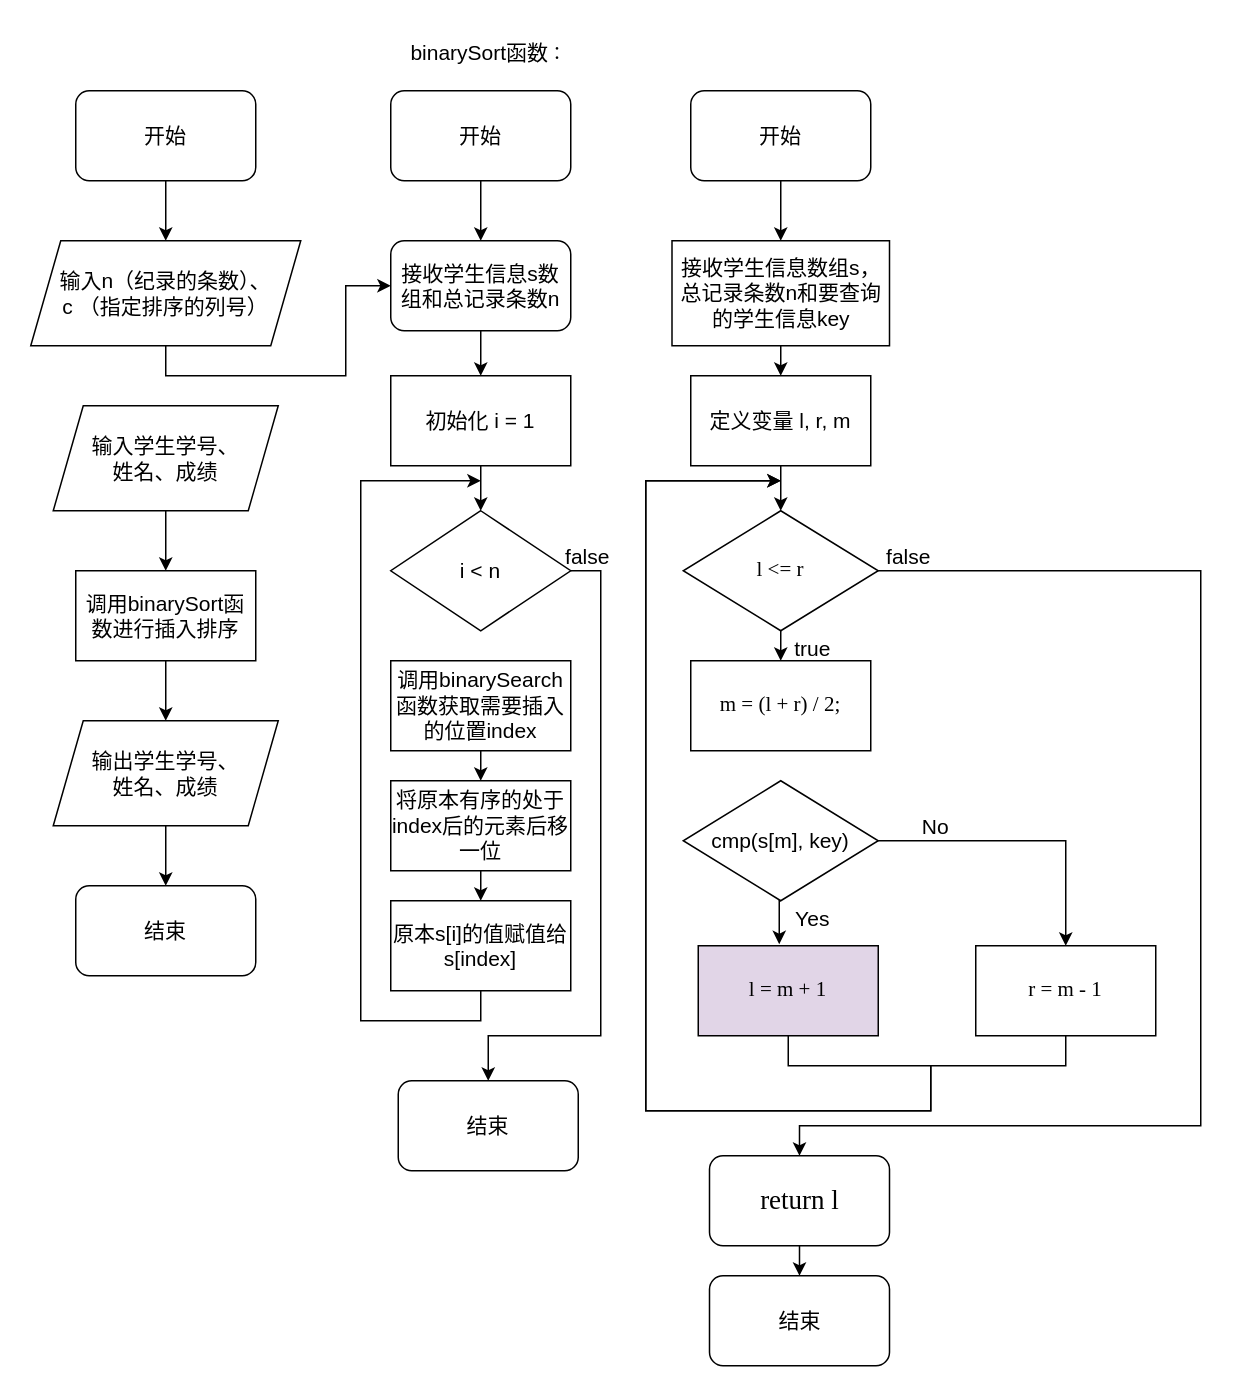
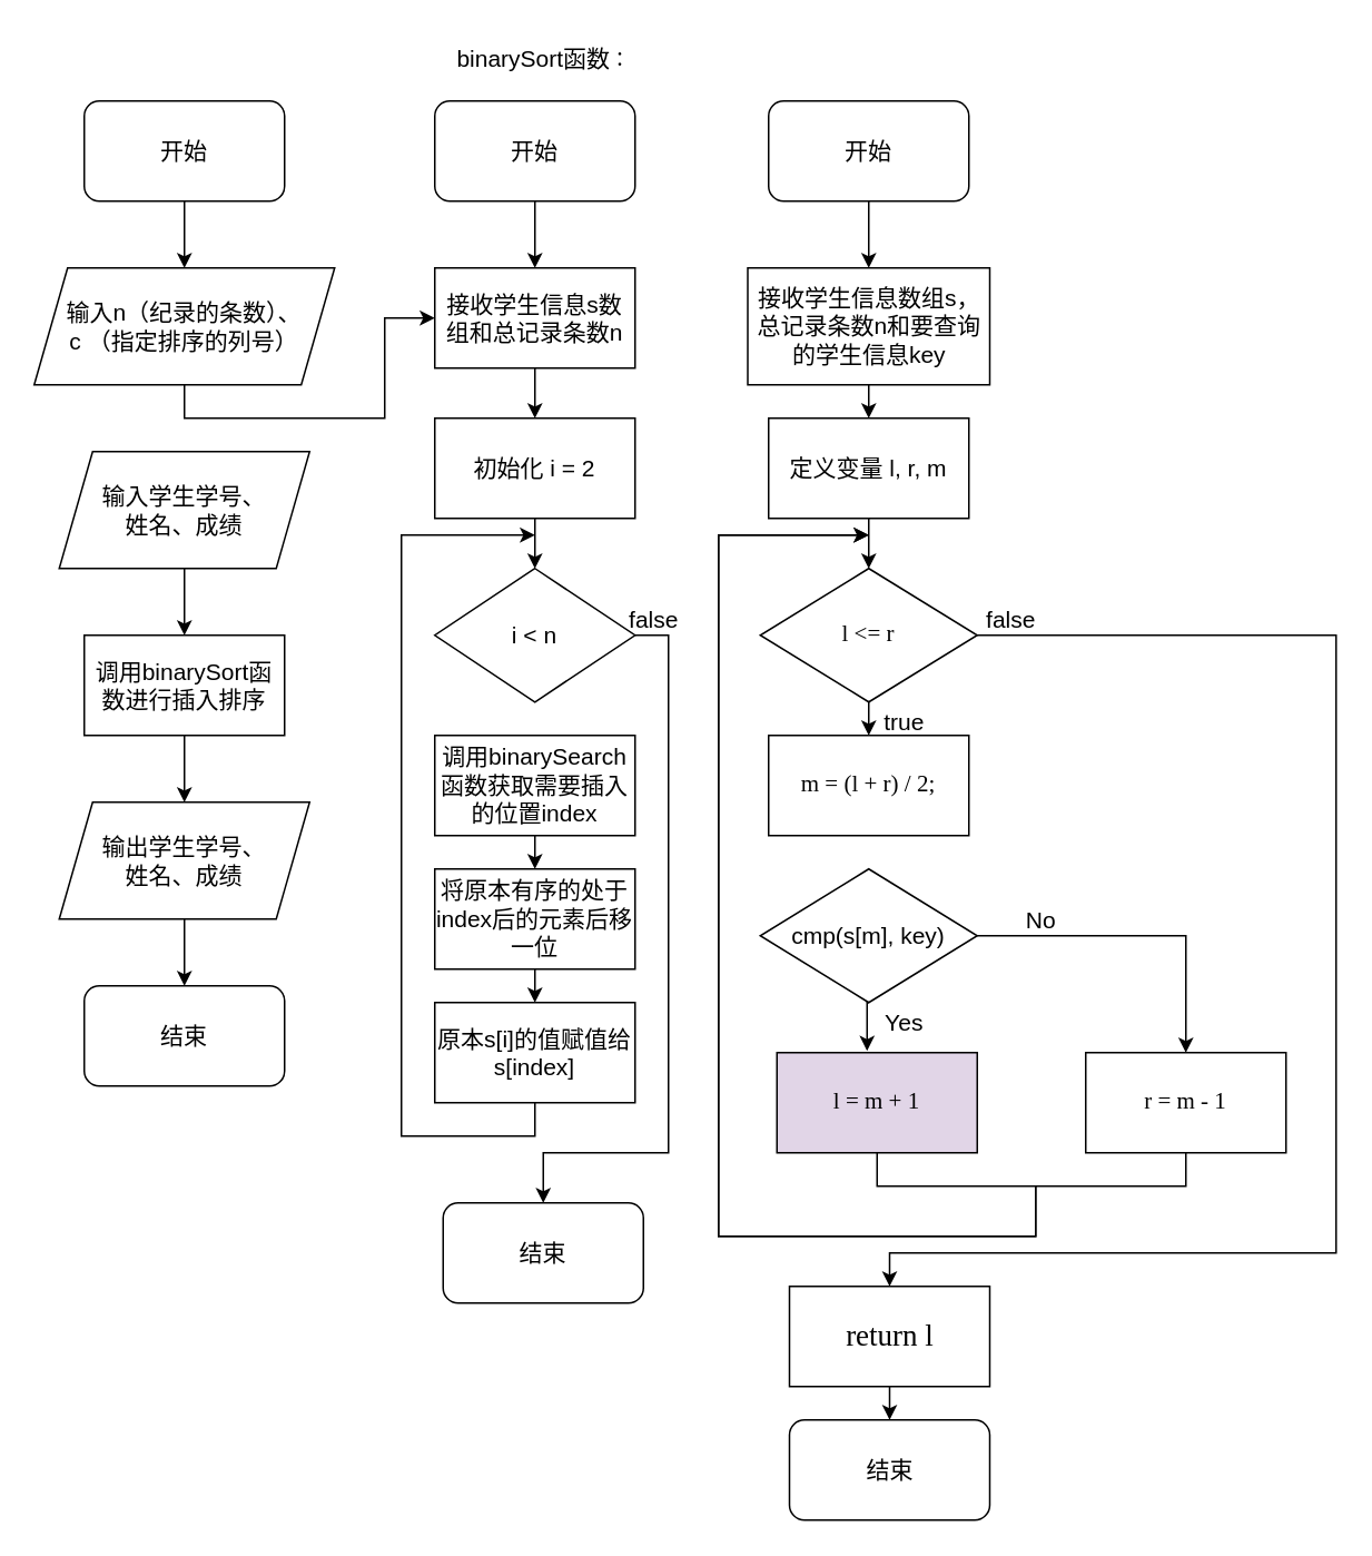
  <mxCell id="0" />
  <mxCell id="1" parent="0" />
  <mxCell id="2" style="edgeStyle=orthogonalEdgeStyle;rounded=0;orthogonalLoop=1;jettySize=auto;html=1;exitX=0.5;exitY=1;exitDx=0;exitDy=0;entryX=0.5;entryY=0;entryDx=0;entryDy=0;" parent="1" source="3" target="5" edge="1"><mxGeometry relative="1" as="geometry" /></mxCell>
  <mxCell id="3" value="&lt;font style=&quot;font-size: 14px;&quot;&gt;开始&lt;/font&gt;" style="rounded=1;whiteSpace=wrap;html=1;" parent="1" vertex="1"><mxGeometry x="50" y="60" width="120" height="60" as="geometry" /></mxCell>
  <mxCell id="4" style="edgeStyle=orthogonalEdgeStyle;rounded=0;orthogonalLoop=1;jettySize=auto;html=1;exitX=0.5;exitY=1;exitDx=0;exitDy=0;" parent="1" source="5" target="22" edge="1"><mxGeometry relative="1" as="geometry" /></mxCell>
  <mxCell id="5" value="&lt;div&gt;&lt;font style=&quot;font-size: 14px;&quot;&gt;输入n（纪录的条数）、&lt;/font&gt;&lt;/div&gt;&lt;div&gt;&lt;font style=&quot;font-size: 14px;&quot;&gt;c （指定排序的列号）&lt;/font&gt;&lt;/div&gt;" style="shape=parallelogram;perimeter=parallelogramPerimeter;whiteSpace=wrap;html=1;fixedSize=1;" parent="1" vertex="1"><mxGeometry x="20" y="160" width="180" height="70" as="geometry" /></mxCell>
  <mxCell id="6" style="edgeStyle=orthogonalEdgeStyle;rounded=0;orthogonalLoop=1;jettySize=auto;html=1;exitX=0.5;exitY=1;exitDx=0;exitDy=0;entryX=0.5;entryY=0;entryDx=0;entryDy=0;" parent="1" source="7" target="9" edge="1"><mxGeometry relative="1" as="geometry" /></mxCell>
  <mxCell id="7" value="&lt;div&gt;&lt;font style=&quot;font-size: 14px;&quot;&gt;输入学生学号、&lt;/font&gt;&lt;/div&gt;&lt;div&gt;&lt;font style=&quot;font-size: 14px;&quot;&gt;姓名、成绩&lt;/font&gt;&lt;/div&gt;" style="shape=parallelogram;perimeter=parallelogramPerimeter;whiteSpace=wrap;html=1;fixedSize=1;" parent="1" vertex="1"><mxGeometry x="35" y="270" width="150" height="70" as="geometry" /></mxCell>
  <mxCell id="8" style="edgeStyle=orthogonalEdgeStyle;rounded=0;orthogonalLoop=1;jettySize=auto;html=1;exitX=0.5;exitY=1;exitDx=0;exitDy=0;entryX=0.5;entryY=0;entryDx=0;entryDy=0;" parent="1" source="9" target="11" edge="1"><mxGeometry relative="1" as="geometry" /></mxCell>
  <mxCell id="9" value="&lt;font style=&quot;font-size: 14px;&quot;&gt;调用binarySort函数进行插入排序&lt;/font&gt;" style="rounded=0;whiteSpace=wrap;html=1;" parent="1" vertex="1"><mxGeometry x="50" y="380" width="120" height="60" as="geometry" /></mxCell>
  <mxCell id="10" style="edgeStyle=orthogonalEdgeStyle;rounded=0;orthogonalLoop=1;jettySize=auto;html=1;exitX=0.5;exitY=1;exitDx=0;exitDy=0;entryX=0.5;entryY=0;entryDx=0;entryDy=0;" parent="1" source="11" target="12" edge="1"><mxGeometry relative="1" as="geometry" /></mxCell>
  <mxCell id="11" value="&lt;div&gt;&lt;font style=&quot;font-size: 14px;&quot;&gt;输出学生学号、&lt;/font&gt;&lt;/div&gt;&lt;div&gt;&lt;font style=&quot;font-size: 14px;&quot;&gt;姓名、成绩&lt;/font&gt;&lt;/div&gt;" style="shape=parallelogram;perimeter=parallelogramPerimeter;whiteSpace=wrap;html=1;fixedSize=1;" parent="1" vertex="1"><mxGeometry x="35" y="480" width="150" height="70" as="geometry" /></mxCell>
  <mxCell id="12" value="&lt;font style=&quot;font-size: 14px;&quot;&gt;结束&lt;/font&gt;" style="rounded=1;whiteSpace=wrap;html=1;" parent="1" vertex="1"><mxGeometry x="50" y="590" width="120" height="60" as="geometry" /></mxCell>
  <mxCell id="13" value="&lt;font style=&quot;font-size: 14px;&quot;&gt;binarySort函数&lt;/font&gt;：" style="text;html=1;align=center;verticalAlign=middle;resizable=0;points=[];autosize=1;strokeColor=none;fillColor=none;" parent="1" vertex="1"><mxGeometry x="260" width="130" height="30" as="geometry" y="20" /></mxCell>
  <mxCell id="14" style="edgeStyle=orthogonalEdgeStyle;rounded=0;orthogonalLoop=1;jettySize=auto;html=1;exitX=0.5;exitY=1;exitDx=0;exitDy=0;entryX=0.5;entryY=0;entryDx=0;entryDy=0;" parent="1" source="15" target="22" edge="1"><mxGeometry relative="1" as="geometry" /></mxCell>
  <mxCell id="15" value="&lt;font style=&quot;font-size: 14px;&quot;&gt;开始&lt;/font&gt;" style="rounded=1;whiteSpace=wrap;html=1;" parent="1" vertex="1"><mxGeometry x="260" y="60" width="120" height="60" as="geometry" /></mxCell>
  <mxCell id="16" style="edgeStyle=orthogonalEdgeStyle;rounded=0;orthogonalLoop=1;jettySize=auto;html=1;exitX=0.5;exitY=1;exitDx=0;exitDy=0;entryX=0.5;entryY=0;entryDx=0;entryDy=0;" parent="1" source="17" target="20" edge="1"><mxGeometry relative="1" as="geometry" /></mxCell>
- <mxCell id="17" value="&lt;font style=&quot;font-size: 14px;&quot;&gt;初始化 i = 1&lt;/font&gt;" style="rounded=0;whiteSpace=wrap;html=1;" parent="1" vertex="1"><mxGeometry x="260" y="250" width="120" height="60" as="geometry" /></mxCell>
+ <mxCell id="17" value="&lt;font style=&quot;font-size: 14px;&quot;&gt;初始化 i = 2&lt;/font&gt;" style="rounded=0;whiteSpace=wrap;html=1;" parent="1" vertex="1"><mxGeometry x="260" y="250" width="120" height="60" as="geometry" /></mxCell>
  <mxCell id="18" style="edgeStyle=orthogonalEdgeStyle;rounded=0;orthogonalLoop=1;jettySize=auto;html=1;exitX=1;exitY=0.5;exitDx=0;exitDy=0;" parent="1" source="20" target="29" edge="1"><mxGeometry relative="1" as="geometry"><Array as="points"><mxPoint x="400" y="380" /><mxPoint x="400" y="690" /><mxPoint x="325" y="690" /></Array></mxGeometry></mxCell>
  <mxCell id="19" value="&lt;font style=&quot;font-size: 14px;&quot;&gt;false&lt;/font&gt;" style="edgeLabel;html=1;align=center;verticalAlign=middle;resizable=0;points=[];" parent="18" vertex="1" connectable="0"><mxGeometry x="-0.954" y="-3" relative="1" as="geometry"><mxPoint y="-13" as="offset" /></mxGeometry></mxCell>
  <mxCell id="20" value="&lt;font style=&quot;font-size: 14px;&quot;&gt;i &amp;lt; n&lt;/font&gt;" style="rhombus;whiteSpace=wrap;html=1;" parent="1" vertex="1"><mxGeometry x="260" y="340" width="120" height="80" as="geometry" /></mxCell>
  <mxCell id="21" style="edgeStyle=orthogonalEdgeStyle;rounded=0;orthogonalLoop=1;jettySize=auto;html=1;exitX=0.5;exitY=1;exitDx=0;exitDy=0;entryX=0.5;entryY=0;entryDx=0;entryDy=0;" parent="1" source="22" target="17" edge="1"><mxGeometry relative="1" as="geometry" /></mxCell>
- <mxCell id="22" value="&lt;font style=&quot;font-size: 14px;&quot;&gt;接收学生信息s数组和总记录条数n&lt;/font&gt;" style="whiteSpace=wrap;html=1;rounded=1;" parent="1" vertex="1"><mxGeometry x="260" y="160" width="120" height="60" as="geometry" /></mxCell>
+ <mxCell id="22" value="&lt;font style=&quot;font-size: 14px;&quot;&gt;接收学生信息s数组和总记录条数n&lt;/font&gt;" style="rounded=0;whiteSpace=wrap;html=1;" parent="1" vertex="1"><mxGeometry x="260" y="160" width="120" height="60" as="geometry" /></mxCell>
  <mxCell id="23" style="edgeStyle=orthogonalEdgeStyle;rounded=0;orthogonalLoop=1;jettySize=auto;html=1;exitX=0.5;exitY=1;exitDx=0;exitDy=0;entryX=0.5;entryY=0;entryDx=0;entryDy=0;" parent="1" source="24" target="26" edge="1"><mxGeometry relative="1" as="geometry" /></mxCell>
  <mxCell id="24" value="&lt;font style=&quot;font-size: 14px;&quot;&gt;调用binarySearch函数获取需要插入的位置index&lt;/font&gt;" style="rounded=0;whiteSpace=wrap;html=1;" parent="1" vertex="1"><mxGeometry x="260" y="440" width="120" height="60" as="geometry" /></mxCell>
  <mxCell id="25" style="edgeStyle=orthogonalEdgeStyle;rounded=0;orthogonalLoop=1;jettySize=auto;html=1;exitX=0.5;exitY=1;exitDx=0;exitDy=0;entryX=0.5;entryY=0;entryDx=0;entryDy=0;" parent="1" source="26" target="28" edge="1"><mxGeometry relative="1" as="geometry" /></mxCell>
  <mxCell id="26" value="&lt;font style=&quot;font-size: 14px;&quot;&gt;将原本有序的处于index后的元素后移一位&lt;/font&gt;" style="rounded=0;whiteSpace=wrap;html=1;" parent="1" vertex="1"><mxGeometry x="260" y="520" width="120" height="60" as="geometry" /></mxCell>
  <mxCell id="27" style="edgeStyle=orthogonalEdgeStyle;rounded=0;orthogonalLoop=1;jettySize=auto;html=1;exitX=0.5;exitY=1;exitDx=0;exitDy=0;" parent="1" source="28" edge="1"><mxGeometry relative="1" as="geometry"><mxPoint x="320" y="320" as="targetPoint" /><Array as="points"><mxPoint x="320" y="680" /><mxPoint x="240" y="680" /><mxPoint x="240" y="320" /><mxPoint x="260" y="320" /></Array></mxGeometry></mxCell>
  <mxCell id="28" value="&lt;font style=&quot;font-size: 14px;&quot;&gt;原本s[i]的值赋值给s[index]&lt;/font&gt;" style="rounded=0;whiteSpace=wrap;html=1;" parent="1" vertex="1"><mxGeometry x="260" y="600" width="120" height="60" as="geometry" /></mxCell>
  <mxCell id="29" value="&lt;font style=&quot;font-size: 14px;&quot;&gt;结束&lt;/font&gt;" style="rounded=1;whiteSpace=wrap;html=1;" parent="1" vertex="1"><mxGeometry x="265" y="720" width="120" height="60" as="geometry" /></mxCell>
  <mxCell id="30" style="edgeStyle=orthogonalEdgeStyle;rounded=0;orthogonalLoop=1;jettySize=auto;html=1;exitX=0.5;exitY=1;exitDx=0;exitDy=0;entryX=0.5;entryY=0;entryDx=0;entryDy=0;" parent="1" source="31" target="33" edge="1"><mxGeometry relative="1" as="geometry" /></mxCell>
  <mxCell id="31" value="&lt;font style=&quot;font-size: 14px;&quot;&gt;开始&lt;/font&gt;" style="rounded=1;whiteSpace=wrap;html=1;" parent="1" vertex="1"><mxGeometry x="460" y="60" width="120" height="60" as="geometry" /></mxCell>
  <mxCell id="32" style="edgeStyle=orthogonalEdgeStyle;rounded=0;orthogonalLoop=1;jettySize=auto;html=1;exitX=0.5;exitY=1;exitDx=0;exitDy=0;entryX=0.5;entryY=0;entryDx=0;entryDy=0;" parent="1" source="33" target="35" edge="1"><mxGeometry relative="1" as="geometry" /></mxCell>
  <mxCell id="33" value="&lt;font style=&quot;font-size: 14px;&quot;&gt;接收学生信息数组s，总记录条数n和要查询的学生信息key&lt;/font&gt;" style="rounded=0;whiteSpace=wrap;html=1;" parent="1" vertex="1"><mxGeometry x="447.5" y="160" width="145" height="70" as="geometry" /></mxCell>
  <mxCell id="34" style="edgeStyle=orthogonalEdgeStyle;rounded=0;orthogonalLoop=1;jettySize=auto;html=1;exitX=0.5;exitY=1;exitDx=0;exitDy=0;entryX=0.5;entryY=0;entryDx=0;entryDy=0;" parent="1" source="35" target="40" edge="1"><mxGeometry relative="1" as="geometry" /></mxCell>
  <mxCell id="35" value="&lt;font style=&quot;font-size: 14px;&quot;&gt;定义变量 l, r, m&lt;/font&gt;" style="rounded=0;whiteSpace=wrap;html=1;" parent="1" vertex="1"><mxGeometry x="460" y="250" width="120" height="60" as="geometry" /></mxCell>
  <mxCell id="36" style="edgeStyle=orthogonalEdgeStyle;rounded=0;orthogonalLoop=1;jettySize=auto;html=1;exitX=0.5;exitY=1;exitDx=0;exitDy=0;entryX=0.5;entryY=0;entryDx=0;entryDy=0;" parent="1" source="40" target="41" edge="1"><mxGeometry relative="1" as="geometry" /></mxCell>
  <mxCell id="37" value="&lt;div&gt;&lt;font style=&quot;font-size: 14px;&quot;&gt;true&lt;/font&gt;&lt;/div&gt;" style="edgeLabel;html=1;align=center;verticalAlign=middle;resizable=0;points=[];" parent="36" vertex="1" connectable="0"><mxGeometry x="-0.2" y="1" relative="1" as="geometry"><mxPoint x="19" y="3" as="offset" /></mxGeometry></mxCell>
  <mxCell id="38" style="edgeStyle=orthogonalEdgeStyle;rounded=0;orthogonalLoop=1;jettySize=auto;html=1;exitX=1;exitY=0.5;exitDx=0;exitDy=0;entryX=0.5;entryY=0;entryDx=0;entryDy=0;" edge="1" parent="1" source="40" target="52"><mxGeometry relative="1" as="geometry"><Array as="points"><mxPoint x="800" y="380" /><mxPoint x="800" y="750" /><mxPoint x="533" y="750" /></Array></mxGeometry></mxCell>
  <mxCell id="39" value="&lt;font style=&quot;font-size: 14px;&quot;&gt;false&lt;/font&gt;" style="edgeLabel;html=1;align=center;verticalAlign=middle;resizable=0;points=[];" vertex="1" connectable="0" parent="38"><mxGeometry x="-0.956" y="1" relative="1" as="geometry"><mxPoint y="-9" as="offset" /></mxGeometry></mxCell>
  <mxCell id="40" value="&lt;div&gt;&lt;font face=&quot;Times New Roman&quot; style=&quot;font-size: 14px;&quot;&gt;l &amp;lt;= r&lt;br&gt;&lt;/font&gt;&lt;/div&gt;" style="rhombus;whiteSpace=wrap;html=1;" parent="1" vertex="1"><mxGeometry x="455" y="340" width="130" height="80" as="geometry" /></mxCell>
  <mxCell id="41" value="&lt;font face=&quot;Times New Roman&quot; style=&quot;font-size: 14px;&quot;&gt;m = (l + r) / 2;&lt;/font&gt;" style="rounded=0;whiteSpace=wrap;html=1;" parent="1" vertex="1"><mxGeometry x="460" y="440" width="120" height="60" as="geometry" /></mxCell>
  <mxCell id="42" style="edgeStyle=orthogonalEdgeStyle;rounded=0;orthogonalLoop=1;jettySize=auto;html=1;exitX=1;exitY=0.5;exitDx=0;exitDy=0;entryX=0.5;entryY=0;entryDx=0;entryDy=0;" parent="1" source="44" target="50" edge="1"><mxGeometry relative="1" as="geometry" /></mxCell>
  <mxCell id="43" value="&lt;font style=&quot;font-size: 14px;&quot;&gt;No&lt;/font&gt;" style="edgeLabel;html=1;align=center;verticalAlign=middle;resizable=0;points=[];" parent="42" vertex="1" connectable="0"><mxGeometry x="-0.621" y="-3" relative="1" as="geometry"><mxPoint y="-13" as="offset" /></mxGeometry></mxCell>
  <mxCell id="44" value="&lt;font style=&quot;font-size: 14px;&quot;&gt;cmp(s[m], key)&lt;/font&gt;" style="rhombus;whiteSpace=wrap;html=1;" parent="1" vertex="1"><mxGeometry x="455" y="520" width="130" height="80" as="geometry" /></mxCell>
  <mxCell id="45" style="edgeStyle=orthogonalEdgeStyle;rounded=0;orthogonalLoop=1;jettySize=auto;html=1;exitX=0.5;exitY=1;exitDx=0;exitDy=0;" edge="1" parent="1" source="46"><mxGeometry relative="1" as="geometry"><mxPoint x="520" y="320" as="targetPoint" /><Array as="points"><mxPoint x="525" y="710" /><mxPoint x="620" y="710" /><mxPoint x="620" y="740" /><mxPoint x="430" y="740" /><mxPoint x="430" y="320" /></Array></mxGeometry></mxCell>
  <mxCell id="46" value="&lt;font face=&quot;Times New Roman&quot; style=&quot;font-size: 14px;&quot;&gt;l = m + 1&lt;/font&gt;" style="rounded=0;whiteSpace=wrap;html=1;fillColor=#e1d5e7;" parent="1" vertex="1"><mxGeometry x="465" y="630" width="120" height="60" as="geometry" /></mxCell>
  <mxCell id="47" style="edgeStyle=orthogonalEdgeStyle;rounded=0;orthogonalLoop=1;jettySize=auto;html=1;exitX=0.5;exitY=1;exitDx=0;exitDy=0;entryX=0.45;entryY=-0.017;entryDx=0;entryDy=0;entryPerimeter=0;" parent="1" source="44" target="46" edge="1"><mxGeometry relative="1" as="geometry" /></mxCell>
  <mxCell id="48" value="&lt;div&gt;&lt;font style=&quot;font-size: 14px;&quot;&gt;Yes&lt;/font&gt;&lt;/div&gt;" style="edgeLabel;html=1;align=center;verticalAlign=middle;resizable=0;points=[];" parent="47" vertex="1" connectable="0"><mxGeometry x="-0.2" y="1" relative="1" as="geometry"><mxPoint x="20" as="offset" /></mxGeometry></mxCell>
  <mxCell id="49" style="edgeStyle=orthogonalEdgeStyle;rounded=0;orthogonalLoop=1;jettySize=auto;html=1;exitX=0.5;exitY=1;exitDx=0;exitDy=0;" edge="1" parent="1" source="50"><mxGeometry relative="1" as="geometry"><mxPoint x="520" y="320" as="targetPoint" /><Array as="points"><mxPoint x="710" y="710" /><mxPoint x="620" y="710" /><mxPoint x="620" y="740" /><mxPoint x="430" y="740" /><mxPoint x="430" y="320" /></Array></mxGeometry></mxCell>
  <mxCell id="50" value="&lt;font face=&quot;Times New Roman&quot; style=&quot;font-size: 14px;&quot;&gt;r = m - 1&lt;/font&gt;" style="rounded=0;whiteSpace=wrap;html=1;" parent="1" vertex="1"><mxGeometry x="650" y="630" width="120" height="60" as="geometry" /></mxCell>
  <mxCell id="51" style="edgeStyle=orthogonalEdgeStyle;rounded=0;orthogonalLoop=1;jettySize=auto;html=1;exitX=0.5;exitY=1;exitDx=0;exitDy=0;entryX=0.5;entryY=0;entryDx=0;entryDy=0;" edge="1" parent="1" source="52" target="53"><mxGeometry relative="1" as="geometry" /></mxCell>
- <mxCell id="52" value="&lt;font style=&quot;font-size: 18px;&quot; face=&quot;Times New Roman&quot;&gt;return l&lt;/font&gt;" style="whiteSpace=wrap;html=1;rounded=1;" parent="1" vertex="1"><mxGeometry x="472.5" y="770" width="120" height="60" as="geometry" /></mxCell>
+ <mxCell id="52" value="&lt;font style=&quot;font-size: 18px;&quot; face=&quot;Times New Roman&quot;&gt;return l&lt;/font&gt;" style="rounded=0;whiteSpace=wrap;html=1;" parent="1" vertex="1"><mxGeometry x="472.5" y="770" width="120" height="60" as="geometry" /></mxCell>
  <mxCell id="53" value="&lt;font style=&quot;font-size: 14px;&quot;&gt;结束&lt;/font&gt;" style="rounded=1;whiteSpace=wrap;html=1;" parent="1" vertex="1"><mxGeometry x="472.5" y="850" width="120" height="60" as="geometry" /></mxCell>
